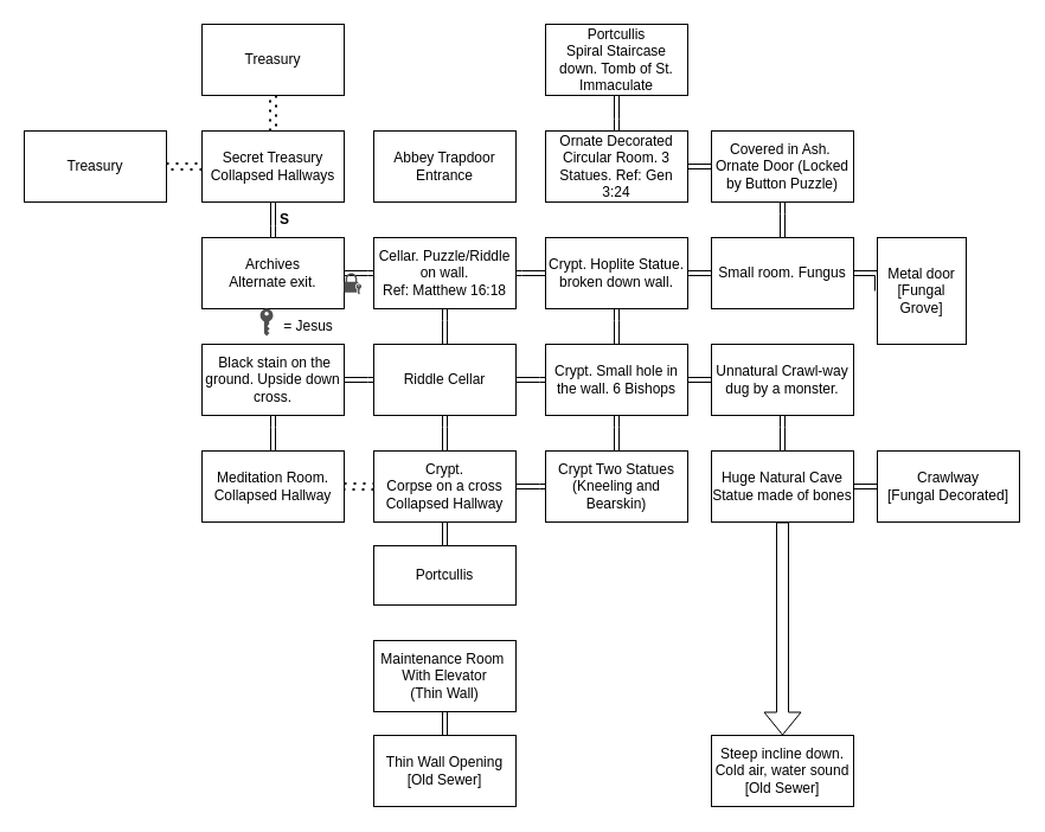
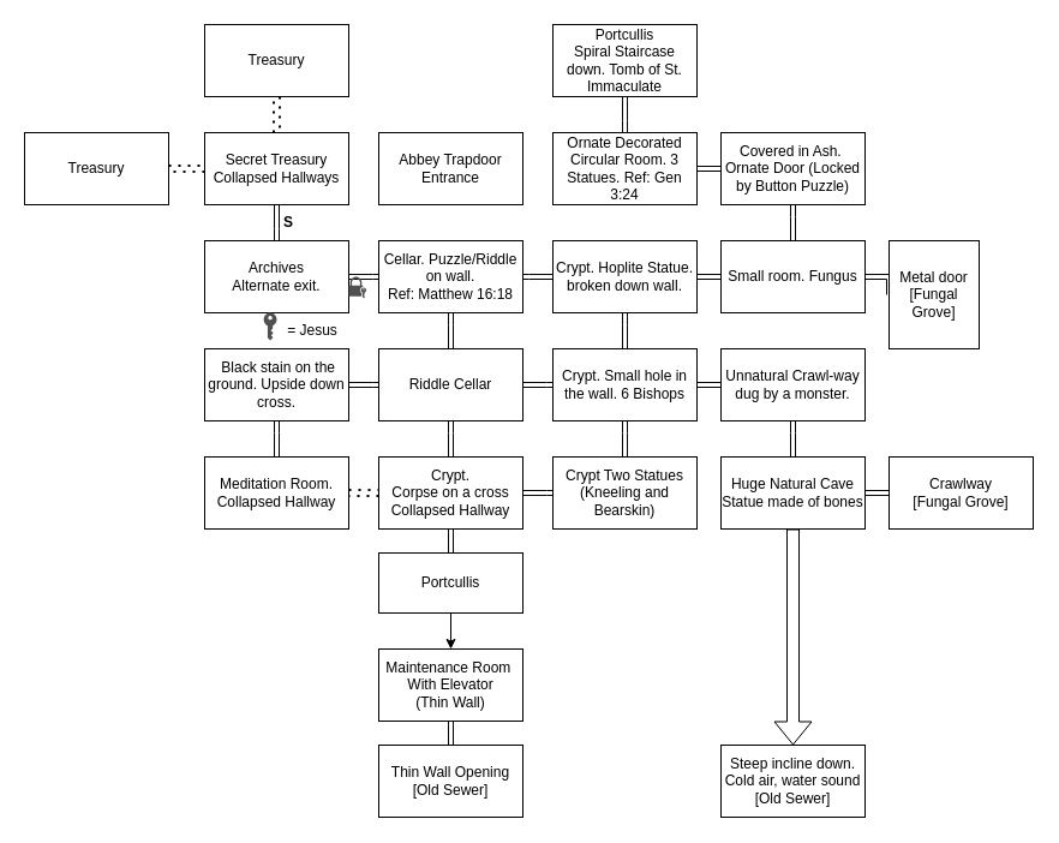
  <mxCell id="0" />
  <mxCell id="1" parent="0" />
  <mxCell id="2" value="Abbey Trapdoor Entrance" style="rounded=0;whiteSpace=wrap;html=1;" parent="1" vertex="1"><mxGeometry x="315" y="110" width="120" height="60" as="geometry" /></mxCell>
  <mxCell id="3" value="" style="edgeStyle=orthogonalEdgeStyle;rounded=0;orthogonalLoop=1;jettySize=auto;html=1;shape=link;" parent="1" source="6" target="14" edge="1"><mxGeometry relative="1" as="geometry" /></mxCell>
  <mxCell id="4" value="" style="edgeStyle=orthogonalEdgeStyle;rounded=0;orthogonalLoop=1;jettySize=auto;html=1;shape=link;" parent="1" source="6" target="11" edge="1"><mxGeometry relative="1" as="geometry" /></mxCell>
  <mxCell id="5" value="" style="edgeStyle=orthogonalEdgeStyle;rounded=0;orthogonalLoop=1;jettySize=auto;html=1;shape=link;" parent="1" source="6" target="8" edge="1"><mxGeometry relative="1" as="geometry" /></mxCell>
  <mxCell id="6" value="&lt;div&gt;Cellar. Puzzle/Riddle on wall.&lt;/div&gt;&lt;div&gt;Ref: Matthew 16:18&lt;br&gt;&lt;/div&gt;" style="rounded=0;whiteSpace=wrap;html=1;" parent="1" vertex="1"><mxGeometry x="315" y="200" width="120" height="60" as="geometry" /></mxCell>
  <mxCell id="7" value="" style="edgeStyle=orthogonalEdgeStyle;shape=link;rounded=0;orthogonalLoop=1;jettySize=auto;html=1;" parent="1" source="8" target="34" edge="1"><mxGeometry relative="1" as="geometry" /></mxCell>
  <mxCell id="8" value="Archives&lt;br&gt;Alternate exit." style="rounded=0;whiteSpace=wrap;html=1;" parent="1" vertex="1"><mxGeometry x="170" y="200" width="120" height="60" as="geometry" /></mxCell>
  <mxCell id="9" value="" style="edgeStyle=orthogonalEdgeStyle;shape=link;rounded=0;orthogonalLoop=1;jettySize=auto;html=1;" parent="1" source="11" target="20" edge="1"><mxGeometry relative="1" as="geometry" /></mxCell>
  <mxCell id="10" value="" style="edgeStyle=orthogonalEdgeStyle;shape=link;rounded=0;orthogonalLoop=1;jettySize=auto;html=1;" parent="1" source="11" target="28" edge="1"><mxGeometry relative="1" as="geometry" /></mxCell>
  <mxCell id="11" value="Crypt. Hoplite Statue. broken down wall." style="rounded=0;whiteSpace=wrap;html=1;" parent="1" vertex="1"><mxGeometry x="460" y="200" width="120" height="60" as="geometry" /></mxCell>
  <mxCell id="12" value="" style="edgeStyle=orthogonalEdgeStyle;shape=link;rounded=0;orthogonalLoop=1;jettySize=auto;html=1;" parent="1" source="14" target="24" edge="1"><mxGeometry relative="1" as="geometry" /></mxCell>
  <mxCell id="13" value="" style="edgeStyle=orthogonalEdgeStyle;shape=link;rounded=0;orthogonalLoop=1;jettySize=auto;html=1;" parent="1" source="14" target="16" edge="1"><mxGeometry relative="1" as="geometry" /></mxCell>
  <mxCell id="14" value="Riddle Cellar" style="rounded=0;whiteSpace=wrap;html=1;" parent="1" vertex="1"><mxGeometry x="315" y="290" width="120" height="60" as="geometry" /></mxCell>
  <mxCell id="15" value="" style="edgeStyle=orthogonalEdgeStyle;shape=link;rounded=0;orthogonalLoop=1;jettySize=auto;html=1;" parent="1" source="16" target="35" edge="1"><mxGeometry relative="1" as="geometry" /></mxCell>
  <mxCell id="16" value="&amp;nbsp;Black stain on the ground. Upside down cross." style="rounded=0;whiteSpace=wrap;html=1;" parent="1" vertex="1"><mxGeometry x="170" y="290" width="120" height="60" as="geometry" /></mxCell>
  <mxCell id="17" value="" style="edgeStyle=orthogonalEdgeStyle;shape=link;rounded=0;orthogonalLoop=1;jettySize=auto;html=1;" parent="1" source="20" target="14" edge="1"><mxGeometry relative="1" as="geometry" /></mxCell>
  <mxCell id="18" value="" style="edgeStyle=orthogonalEdgeStyle;shape=link;rounded=0;orthogonalLoop=1;jettySize=auto;html=1;" parent="1" source="20" target="26" edge="1"><mxGeometry relative="1" as="geometry" /></mxCell>
  <mxCell id="19" value="" style="edgeStyle=orthogonalEdgeStyle;shape=link;rounded=0;orthogonalLoop=1;jettySize=auto;html=1;" parent="1" source="20" target="30" edge="1"><mxGeometry relative="1" as="geometry" /></mxCell>
  <mxCell id="20" value="Crypt.&amp;nbsp;Small hole in the wall. 6 Bishops" style="rounded=0;whiteSpace=wrap;html=1;" parent="1" vertex="1"><mxGeometry x="460" y="290" width="120" height="60" as="geometry" /></mxCell>
+ <mxCell id="21" value="" style="edgeStyle=orthogonalEdgeStyle;rounded=0;orthogonalLoop=1;jettySize=auto;html=1;" edge="1" parent="1" source="22" target="37"><mxGeometry relative="1" as="geometry" /></mxCell>
  <mxCell id="22" value="Portcullis" style="rounded=0;whiteSpace=wrap;html=1;" parent="1" vertex="1"><mxGeometry x="315" y="460" width="120" height="50" as="geometry" /></mxCell>
  <mxCell id="23" value="" style="edgeStyle=orthogonalEdgeStyle;shape=link;rounded=0;orthogonalLoop=1;jettySize=auto;html=1;" parent="1" source="24" target="22" edge="1"><mxGeometry relative="1" as="geometry" /></mxCell>
  <mxCell id="24" value="&lt;div&gt;Crypt.&lt;/div&gt;&lt;div&gt;Corpse on a cross&lt;/div&gt;&lt;div&gt;Collapsed Hallway&lt;br&gt;&lt;/div&gt;" style="rounded=0;whiteSpace=wrap;html=1;" parent="1" vertex="1"><mxGeometry x="315" y="380" width="120" height="60" as="geometry" /></mxCell>
  <mxCell id="25" value="" style="edgeStyle=orthogonalEdgeStyle;shape=link;rounded=0;orthogonalLoop=1;jettySize=auto;html=1;" parent="1" source="26" target="24" edge="1"><mxGeometry relative="1" as="geometry" /></mxCell>
  <mxCell id="26" value="Crypt Two Statues (Kneeling and Bearskin)" style="rounded=0;whiteSpace=wrap;html=1;" parent="1" vertex="1"><mxGeometry x="460" y="380" width="120" height="60" as="geometry" /></mxCell>
  <mxCell id="27" value="" style="edgeStyle=orthogonalEdgeStyle;shape=link;rounded=0;orthogonalLoop=1;jettySize=auto;html=1;" parent="1" source="28" target="44" edge="1"><mxGeometry relative="1" as="geometry" /></mxCell>
  <mxCell id="28" value="Small room. Fungus" style="rounded=0;whiteSpace=wrap;html=1;" parent="1" vertex="1"><mxGeometry x="600" y="200" width="120" height="60" as="geometry" /></mxCell>
  <mxCell id="29" value="" style="edgeStyle=orthogonalEdgeStyle;shape=link;rounded=0;orthogonalLoop=1;jettySize=auto;html=1;" parent="1" source="30" target="33" edge="1"><mxGeometry relative="1" as="geometry" /></mxCell>
  <mxCell id="30" value="Unnatural Crawl-way dug by a monster. " style="rounded=0;whiteSpace=wrap;html=1;" parent="1" vertex="1"><mxGeometry x="600" y="290" width="120" height="60" as="geometry" /></mxCell>
  <mxCell id="31" value="" style="edgeStyle=orthogonalEdgeStyle;rounded=0;orthogonalLoop=1;jettySize=auto;html=1;shape=flexArrow;" parent="1" source="33" target="43" edge="1"><mxGeometry relative="1" as="geometry" /></mxCell>
  <mxCell id="32" value="" style="edgeStyle=orthogonalEdgeStyle;shape=link;rounded=0;orthogonalLoop=1;jettySize=auto;html=1;" parent="1" source="33" target="45" edge="1"><mxGeometry relative="1" as="geometry" /></mxCell>
  <mxCell id="33" value="Huge Natural Cave&lt;br&gt;Statue made of bones" style="rounded=0;whiteSpace=wrap;html=1;" parent="1" vertex="1"><mxGeometry x="600" y="380" width="120" height="60" as="geometry" /></mxCell>
  <mxCell id="34" value="&lt;div&gt;Secret Treasury&lt;/div&gt;&lt;div&gt;Collapsed Hallways&lt;/div&gt;" style="rounded=0;whiteSpace=wrap;html=1;" parent="1" vertex="1"><mxGeometry x="170" y="110" width="120" height="60" as="geometry" /></mxCell>
  <mxCell id="35" value="Meditation Room.&lt;br&gt;Collapsed Hallway" style="rounded=0;whiteSpace=wrap;html=1;" parent="1" vertex="1"><mxGeometry x="170" y="380" width="120" height="60" as="geometry" /></mxCell>
  <mxCell id="36" value="" style="edgeStyle=orthogonalEdgeStyle;shape=link;rounded=0;orthogonalLoop=1;jettySize=auto;html=1;" parent="1" source="37" target="46" edge="1"><mxGeometry relative="1" as="geometry" /></mxCell>
  <mxCell id="37" value="Maintenance Room&amp;nbsp;&lt;br&gt;With Elevator&lt;br&gt;(Thin Wall)" style="rounded=0;whiteSpace=wrap;html=1;" parent="1" vertex="1"><mxGeometry x="315" y="540" width="120" height="60" as="geometry" /></mxCell>
  <mxCell id="38" value="" style="edgeStyle=orthogonalEdgeStyle;shape=link;rounded=0;orthogonalLoop=1;jettySize=auto;html=1;" parent="1" source="40" target="42" edge="1"><mxGeometry relative="1" as="geometry" /></mxCell>
  <mxCell id="39" value="" style="edgeStyle=orthogonalEdgeStyle;shape=link;rounded=0;orthogonalLoop=1;jettySize=auto;html=1;" parent="1" source="40" target="47" edge="1"><mxGeometry relative="1" as="geometry" /></mxCell>
  <mxCell id="40" value="Ornate Decorated Circular Room. 3 Statues. Ref: Gen 3:24" style="rounded=0;whiteSpace=wrap;html=1;" parent="1" vertex="1"><mxGeometry x="460" y="110" width="120" height="60" as="geometry" /></mxCell>
  <mxCell id="41" value="" style="edgeStyle=orthogonalEdgeStyle;shape=link;rounded=0;orthogonalLoop=1;jettySize=auto;html=1;" parent="1" source="42" target="28" edge="1"><mxGeometry relative="1" as="geometry" /></mxCell>
  <mxCell id="42" value="Covered in Ash.&amp;nbsp;&lt;br&gt;Ornate Door (Locked by Button Puzzle)" style="rounded=0;whiteSpace=wrap;html=1;" parent="1" vertex="1"><mxGeometry x="600" y="110" width="120" height="60" as="geometry" /></mxCell>
  <mxCell id="43" value="&lt;div&gt;Steep incline down. Cold air, water sound&lt;br&gt;&lt;/div&gt;&lt;div&gt;[Old Sewer]&lt;br&gt;&lt;/div&gt;" style="rounded=0;whiteSpace=wrap;html=1;" parent="1" vertex="1"><mxGeometry x="600" y="620" width="120" height="60" as="geometry" /></mxCell>
  <mxCell id="44" value="&lt;div&gt;Metal door&lt;/div&gt;&lt;div&gt;[Fungal Grove]&lt;/div&gt;" style="rounded=0;whiteSpace=wrap;html=1;" parent="1" vertex="1"><mxGeometry x="740" y="200" width="75" height="90" as="geometry" /></mxCell>
- <mxCell id="45" value="&lt;div&gt;Crawlway&lt;/div&gt;[Fungal Decorated]" style="rounded=0;whiteSpace=wrap;html=1;" parent="1" vertex="1"><mxGeometry x="740" y="380" width="120" height="60" as="geometry" /></mxCell>
+ <mxCell id="45" value="&lt;div&gt;Crawlway&lt;/div&gt;[Fungal Grove]" style="rounded=0;whiteSpace=wrap;html=1;" parent="1" vertex="1"><mxGeometry x="740" y="380" width="120" height="60" as="geometry" /></mxCell>
  <mxCell id="46" value="Thin Wall Opening&lt;br&gt;[Old Sewer]" style="rounded=0;whiteSpace=wrap;html=1;" parent="1" vertex="1"><mxGeometry x="315" y="620" width="120" height="60" as="geometry" /></mxCell>
  <mxCell id="47" value="Portcullis&lt;br&gt;Spiral Staircase down. Tomb of St. Immaculate" style="rounded=0;whiteSpace=wrap;html=1;" parent="1" vertex="1"><mxGeometry x="460" y="20" width="120" height="60" as="geometry" /></mxCell>
  <mxCell id="48" value="" style="sketch=0;pointerEvents=1;shadow=0;dashed=0;html=1;strokeColor=none;fillColor=#505050;labelPosition=center;verticalLabelPosition=bottom;verticalAlign=top;outlineConnect=0;align=center;shape=mxgraph.office.security.lock_with_key_security;" vertex="1" parent="1"><mxGeometry x="290" y="230" width="14.59" height="18" as="geometry" /></mxCell>
  <mxCell id="49" value="" style="sketch=0;pointerEvents=1;shadow=0;dashed=0;html=1;strokeColor=none;fillColor=#505050;labelPosition=center;verticalLabelPosition=bottom;verticalAlign=top;outlineConnect=0;align=center;shape=mxgraph.office.security.key_permissions;" vertex="1" parent="1"><mxGeometry x="219.15" y="260" width="10.85" height="23" as="geometry" /></mxCell>
  <mxCell id="50" value="= Jesus" style="text;html=1;strokeColor=none;fillColor=none;align=center;verticalAlign=middle;whiteSpace=wrap;rounded=0;" vertex="1" parent="1"><mxGeometry x="230" y="260" width="60" height="30" as="geometry" /></mxCell>
  <mxCell id="51" value="&lt;b&gt;S&lt;/b&gt;" style="text;html=1;strokeColor=none;fillColor=none;align=center;verticalAlign=middle;whiteSpace=wrap;rounded=0;" vertex="1" parent="1"><mxGeometry x="210" y="170" width="60" height="30" as="geometry" /></mxCell>
  <mxCell id="52" value="Treasury" style="rounded=0;whiteSpace=wrap;html=1;" vertex="1" parent="1"><mxGeometry x="170" y="20" width="120" height="60" as="geometry" /></mxCell>
  <mxCell id="53" value="Treasury" style="whiteSpace=wrap;html=1;rounded=0;" vertex="1" parent="1"><mxGeometry x="20" y="110" width="120" height="60" as="geometry" /></mxCell>
  <mxCell id="54" value="" style="endArrow=none;dashed=1;html=1;dashPattern=1 3;strokeWidth=2;rounded=0;shape=link;" edge="1" parent="1" source="34" target="52"><mxGeometry width="50" height="50" relative="1" as="geometry"><mxPoint x="180" y="150" as="sourcePoint" /><mxPoint x="190" y="90" as="targetPoint" /></mxGeometry></mxCell>
  <mxCell id="55" value="" style="endArrow=none;dashed=1;html=1;dashPattern=1 3;strokeWidth=2;rounded=0;shape=link;" edge="1" parent="1" source="53" target="34"><mxGeometry width="50" height="50" relative="1" as="geometry"><mxPoint x="180" y="150" as="sourcePoint" /><mxPoint x="230" y="100" as="targetPoint" /></mxGeometry></mxCell>
  <mxCell id="56" value="" style="endArrow=none;dashed=1;html=1;dashPattern=1 3;strokeWidth=2;rounded=0;shape=link;" edge="1" parent="1" source="35" target="24"><mxGeometry width="50" height="50" relative="1" as="geometry"><mxPoint x="270" y="390" as="sourcePoint" /><mxPoint x="320" y="340" as="targetPoint" /></mxGeometry></mxCell>
